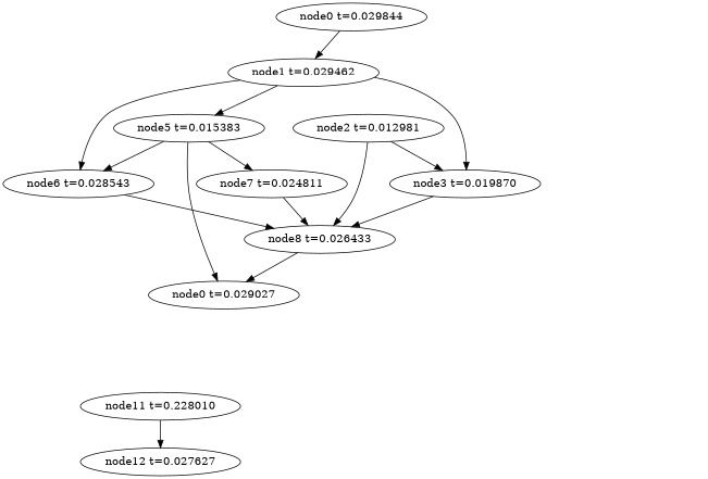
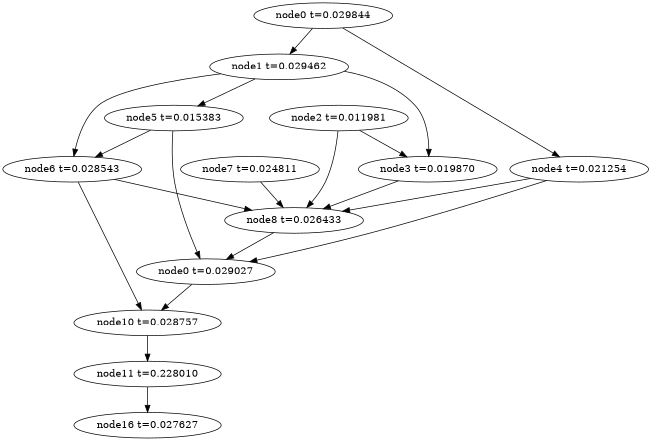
  digraph {
-   n1 [label="node12 t=0.027627"]
+   n1 [label="node16 t=0.027627"]
    n2 [label="node11 t=0.228010"]
+   n3 [label="node10 t=0.028757"]
    n4 [label="node0 t=0.029027"]
    n5 [label="node8 t=0.026433"]
    n6 [label="node7 t=0.024811"]
    n7 [label="node6 t=0.028543"]
    n8 [label="node5 t=0.015383"]
+   n9 [label="node4 t=0.021254"]
    n10 [label="node3 t=0.019870"]
-   n11 [label="node2 t=0.012981"]
+   n11 [label="node2 t=0.011981"]
    n12 [label="node1 t=0.029462"]
    n13 [label="node0 t=0.029844"]
    n2 -> n1
+   n3 -> n2
+   n4 -> n3
    n5 -> n4
    n6 -> n5
+   n7 -> n3
    n7 -> n5
    n8 -> n4
-   n8 -> n6
    n8 -> n7
+   n9 -> n4
+   n9 -> n5
    n10 -> n5
    n11 -> n5
    n11 -> n10
    n12 -> n7
    n12 -> n8
    n12 -> n10
+   n13 -> n9
    n13 -> n12
  }
